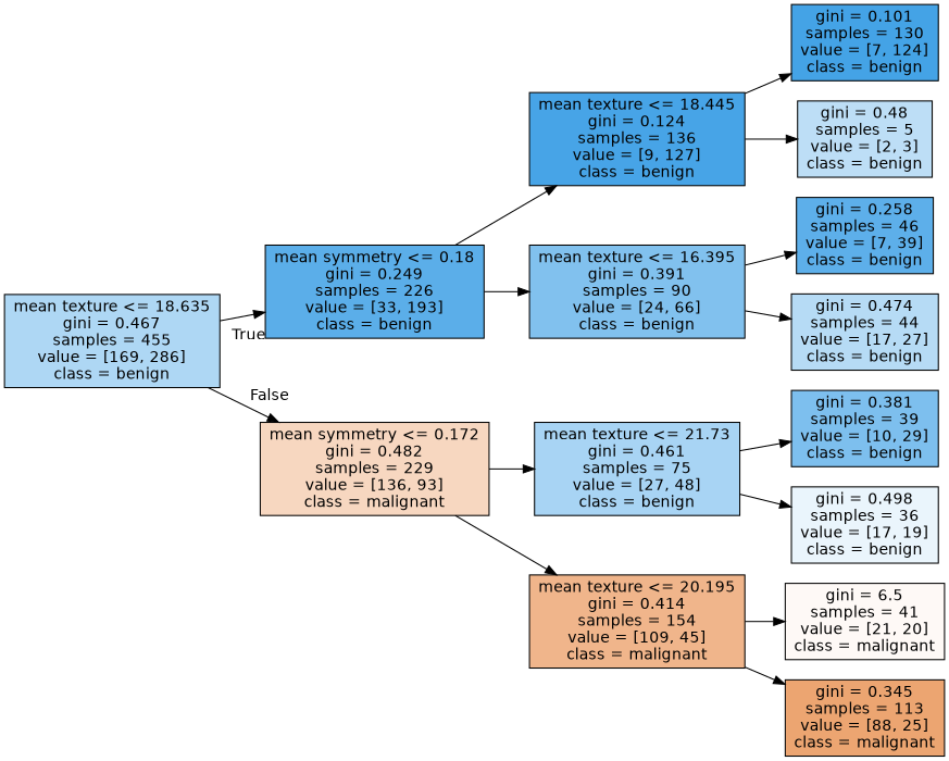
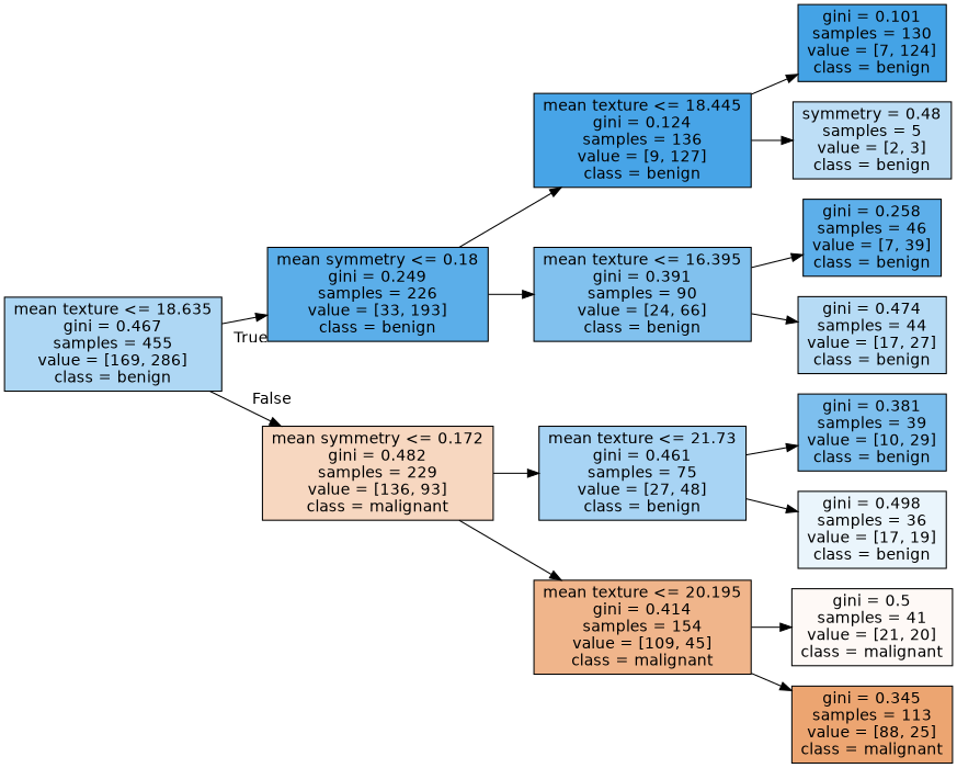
  digraph {
    rankdir=LR
    node [color=black fontname=helvetica shape=box style=filled]
    edge [fontname=helvetica]
    n1 [fillcolor="#aed7f4" label="mean texture <= 18.635\ngini = 0.467\nsamples = 455\nvalue = [169, 286]\nclass = benign"]
    n2 [fillcolor="#5baee9" label="mean symmetry <= 0.18\ngini = 0.249\nsamples = 226\nvalue = [33, 193]\nclass = benign"]
    n3 [fillcolor="#f7d7c0" label="mean symmetry <= 0.172\ngini = 0.482\nsamples = 229\nvalue = [136, 93]\nclass = malignant"]
    n4 [fillcolor="#47a4e7" label="mean texture <= 18.445\ngini = 0.124\nsamples = 136\nvalue = [9, 127]\nclass = benign"]
    n5 [fillcolor="#81c1ee" label="mean texture <= 16.395\ngini = 0.391\nsamples = 90\nvalue = [24, 66]\nclass = benign"]
    n6 [fillcolor="#a8d4f4" label="mean texture <= 21.73\ngini = 0.461\nsamples = 75\nvalue = [27, 48]\nclass = benign"]
    n7 [fillcolor="#f0b58b" label="mean texture <= 20.195\ngini = 0.414\nsamples = 154\nvalue = [109, 45]\nclass = malignant"]
    n8 [fillcolor="#44a3e6" label="gini = 0.101\nsamples = 130\nvalue = [7, 124]\nclass = benign"]
-   n9 [fillcolor="#bddef6" label="gini = 0.48\nsamples = 5\nvalue = [2, 3]\nclass = benign"]
+   n9 [fillcolor="#bddef6" label="symmetry = 0.48\nsamples = 5\nvalue = [2, 3]\nclass = benign"]
    n10 [fillcolor="#5dafea" label="gini = 0.258\nsamples = 46\nvalue = [7, 39]\nclass = benign"]
    n11 [fillcolor="#b6dbf5" label="gini = 0.474\nsamples = 44\nvalue = [17, 27]\nclass = benign"]
    n12 [fillcolor="#7dbfee" label="gini = 0.381\nsamples = 39\nvalue = [10, 29]\nclass = benign"]
    n13 [fillcolor="#eaf5fc" label="gini = 0.498\nsamples = 36\nvalue = [17, 19]\nclass = benign"]
-   n14 [fillcolor="#fef9f6" label="gini = 6.5\nsamples = 41\nvalue = [21, 20]\nclass = malignant"]
+   n14 [fillcolor="#fef9f6" label="gini = 0.5\nsamples = 41\nvalue = [21, 20]\nclass = malignant"]
    n15 [fillcolor="#eca571" label="gini = 0.345\nsamples = 113\nvalue = [88, 25]\nclass = malignant"]
    n1 -> n2 [headlabel=True labelangle=45 labeldistance=2.5]
    n1 -> n3 [headlabel=False labelangle=-45 labeldistance=2.5]
    n2 -> n4
    n2 -> n5
    n3 -> n6
    n3 -> n7
    n4 -> n8
    n4 -> n9
    n5 -> n10
    n5 -> n11
    n6 -> n12
    n6 -> n13
    n7 -> n14
    n7 -> n15
  }
